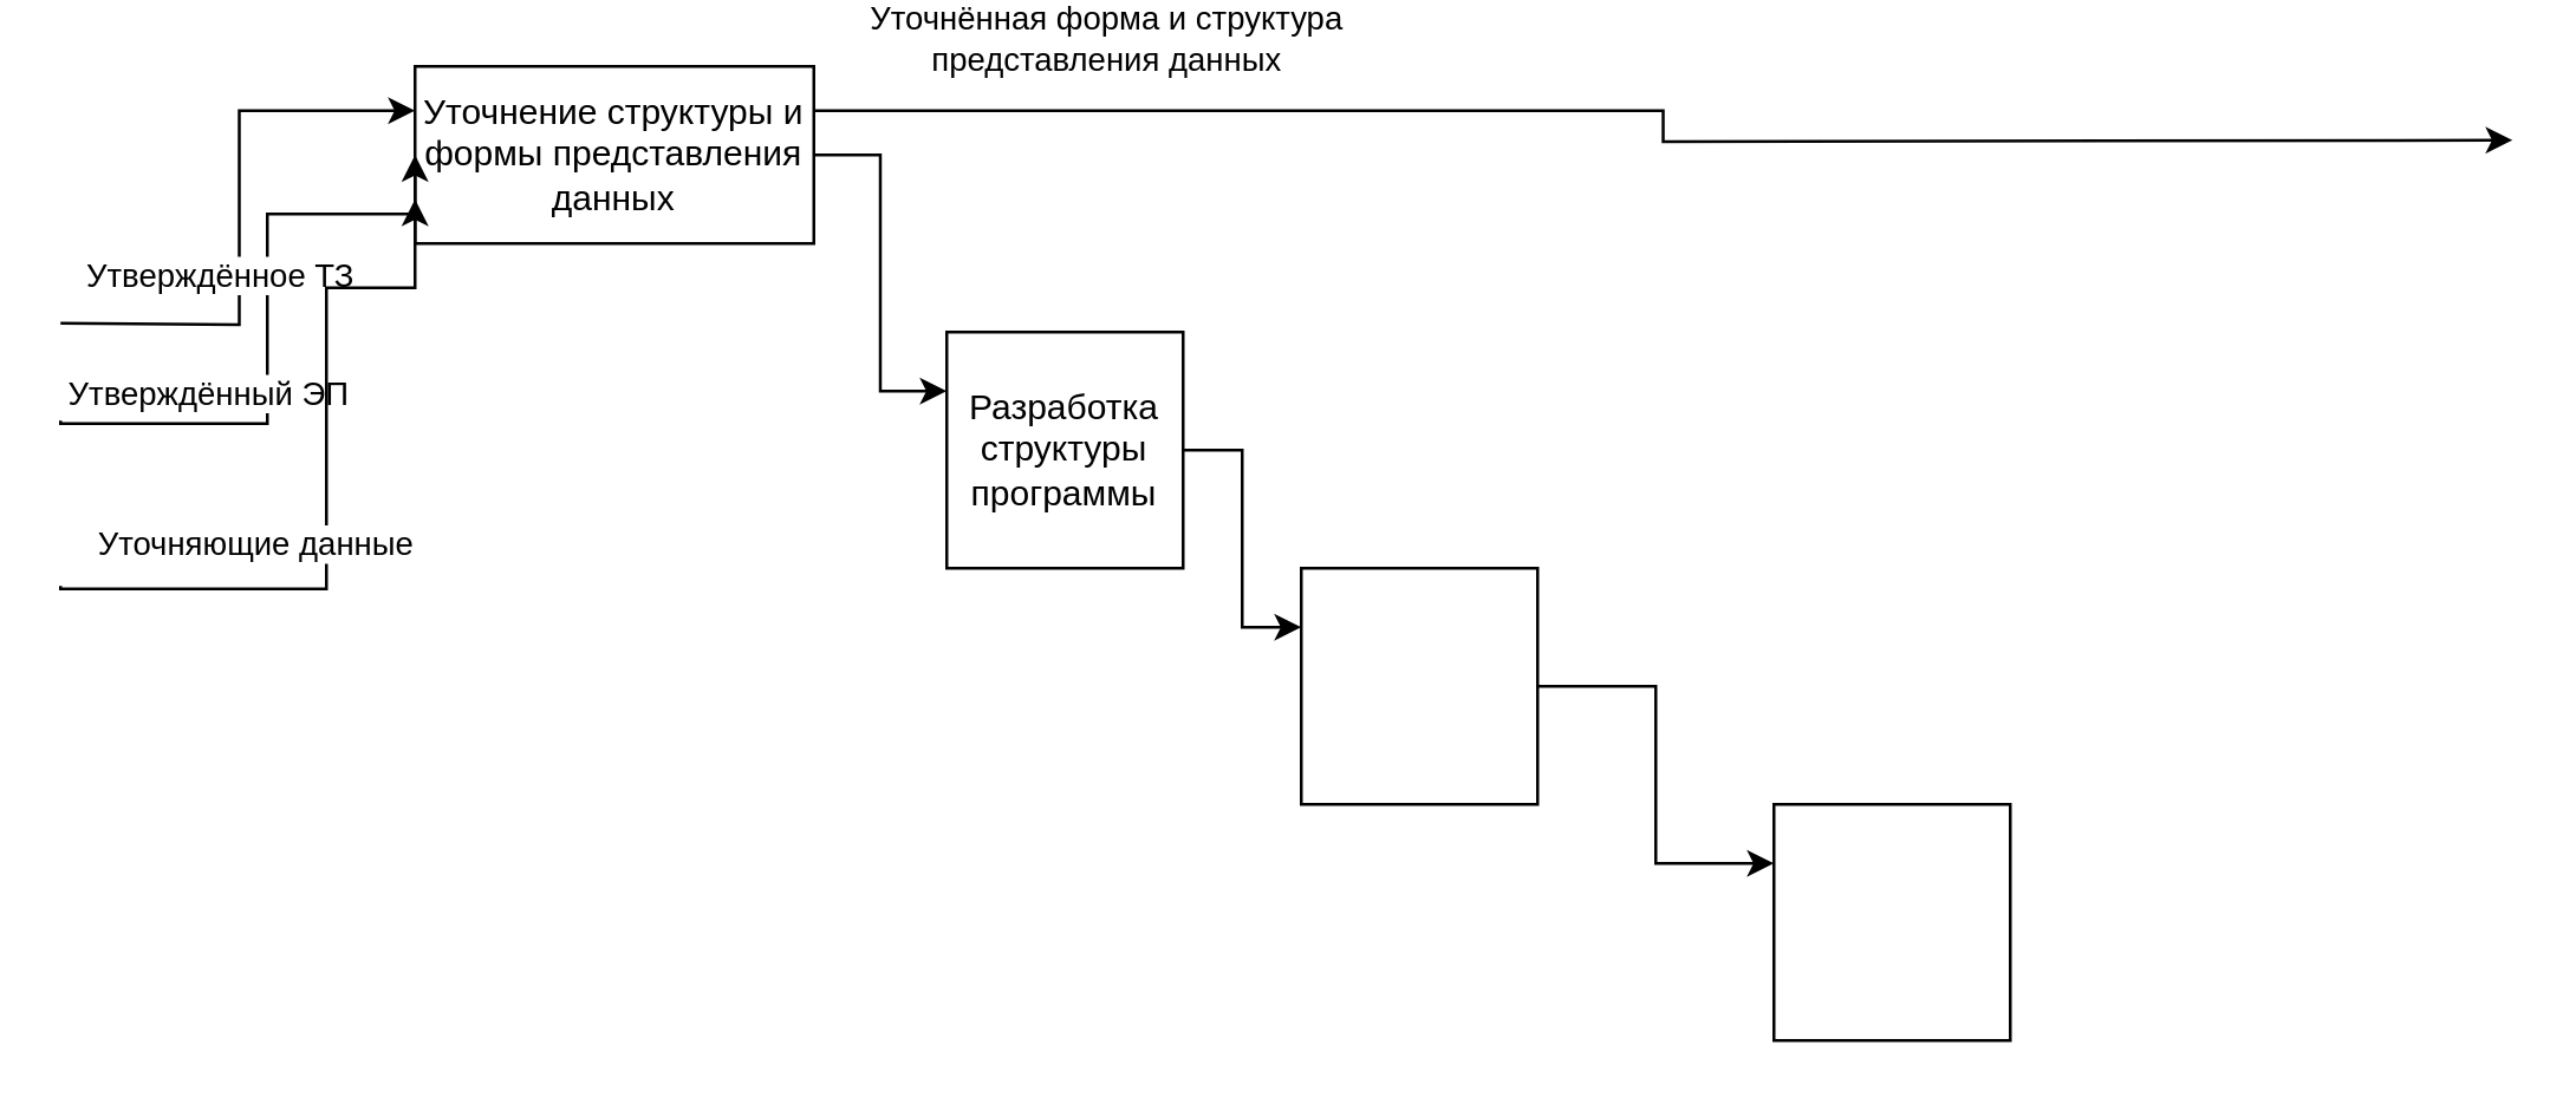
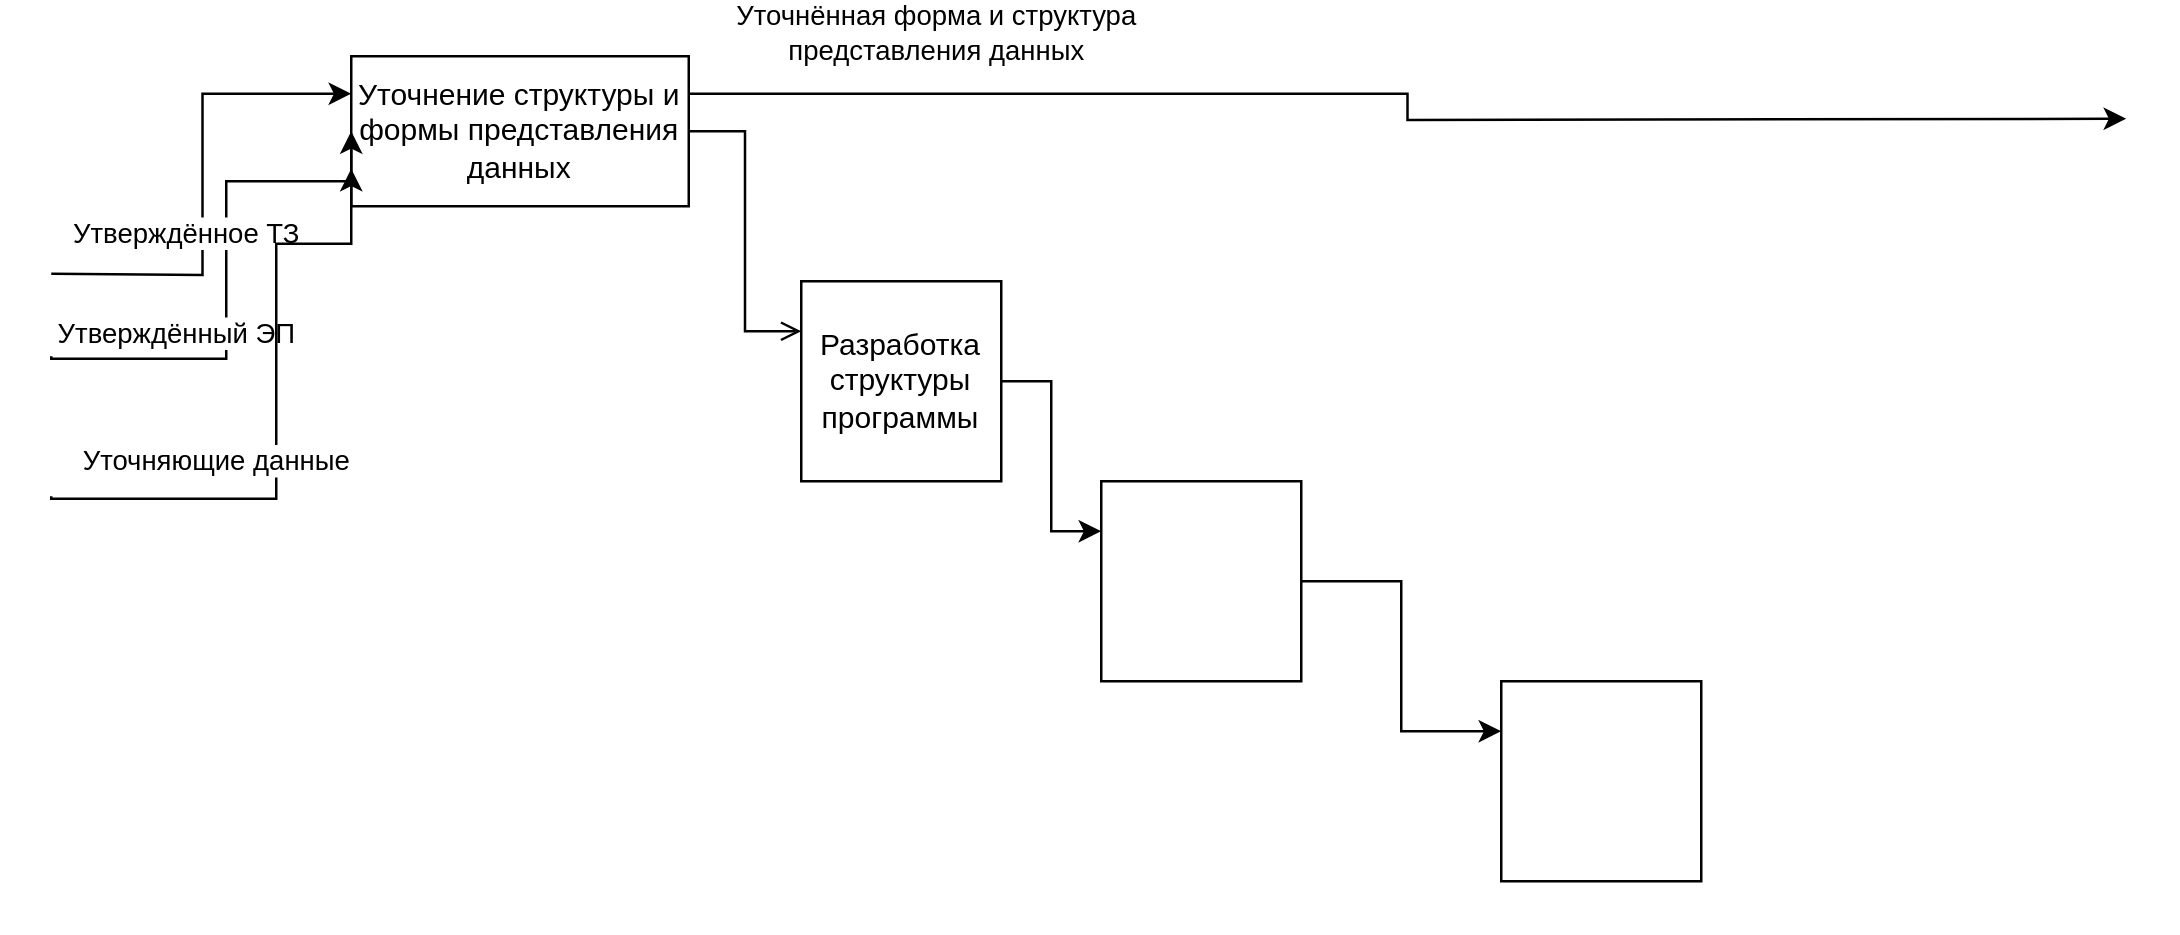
  <mxCell id="0" />
  <mxCell id="1" parent="0" />
  <mxCell id="2" style="edgeStyle=orthogonalEdgeStyle;rounded=0;orthogonalLoop=1;jettySize=auto;html=1;exitX=1;exitY=0.25;exitDx=0;exitDy=0;" edge="1" parent="1" source="5"><mxGeometry relative="1" as="geometry"><mxPoint x="850" y="45" as="targetPoint" /></mxGeometry></mxCell>
  <mxCell id="3" value="Уточнённая форма и структура&lt;div&gt;представления данных&lt;/div&gt;" style="edgeLabel;html=1;align=center;verticalAlign=middle;resizable=0;points=[];" vertex="1" connectable="0" parent="2"><mxGeometry x="-0.779" y="3" relative="1" as="geometry"><mxPoint x="33" y="-22" as="offset" /></mxGeometry></mxCell>
- <mxCell id="4" style="edgeStyle=orthogonalEdgeStyle;rounded=0;orthogonalLoop=1;jettySize=auto;html=1;exitX=1;exitY=0.5;exitDx=0;exitDy=0;entryX=0;entryY=0.25;entryDx=0;entryDy=0;" edge="1" parent="1" source="5" target="7"><mxGeometry relative="1" as="geometry" /></mxCell>
+ <mxCell id="4" style="edgeStyle=orthogonalEdgeStyle;rounded=0;orthogonalLoop=1;jettySize=auto;html=1;exitX=1;exitY=0.5;exitDx=0;exitDy=0;entryX=0;entryY=0.25;entryDx=0;entryDy=0;endArrow=open;" edge="1" parent="1" source="5" target="7"><mxGeometry relative="1" as="geometry" /></mxCell>
  <mxCell id="5" value="Уточнение структуры и формы представления данных" style="whiteSpace=wrap;html=1;aspect=fixed;" vertex="1" parent="1"><mxGeometry x="140" y="20" width="135" height="60" as="geometry" /></mxCell>
  <mxCell id="6" style="edgeStyle=orthogonalEdgeStyle;rounded=0;orthogonalLoop=1;jettySize=auto;html=1;exitX=1;exitY=0.5;exitDx=0;exitDy=0;entryX=0;entryY=0.25;entryDx=0;entryDy=0;" edge="1" parent="1" source="7" target="9"><mxGeometry relative="1" as="geometry" /></mxCell>
  <mxCell id="7" value="Разработка структуры программы" style="whiteSpace=wrap;html=1;aspect=fixed;" vertex="1" parent="1"><mxGeometry x="320" y="110" width="80" height="80" as="geometry" /></mxCell>
  <mxCell id="8" style="edgeStyle=orthogonalEdgeStyle;rounded=0;orthogonalLoop=1;jettySize=auto;html=1;exitX=1;exitY=0.5;exitDx=0;exitDy=0;entryX=0;entryY=0.25;entryDx=0;entryDy=0;" edge="1" parent="1" source="9" target="10"><mxGeometry relative="1" as="geometry" /></mxCell>
  <mxCell id="9" value="" style="whiteSpace=wrap;html=1;aspect=fixed;" vertex="1" parent="1"><mxGeometry x="440" y="190" width="80" height="80" as="geometry" /></mxCell>
  <mxCell id="10" value="" style="whiteSpace=wrap;html=1;aspect=fixed;" vertex="1" parent="1"><mxGeometry x="600" y="270" width="80" height="80" as="geometry" /></mxCell>
  <mxCell id="11" value="" style="endArrow=classic;html=1;rounded=0;entryX=0;entryY=0.5;entryDx=0;entryDy=0;edgeStyle=orthogonalEdgeStyle;" edge="1" parent="1" target="5"><mxGeometry width="50" height="50" relative="1" as="geometry"><mxPoint y="140" as="sourcePoint" x="20" /><mxPoint x="381" y="143" as="targetPoint" /><Array as="points"><mxPoint y="141" x="20" /><mxPoint x="90" y="141" /><mxPoint x="90" y="70" /></Array></mxGeometry></mxCell>
  <mxCell id="12" value="Утверждённый ЭП" style="edgeLabel;html=1;align=center;verticalAlign=middle;resizable=0;points=[];" vertex="1" connectable="0" parent="11"><mxGeometry x="-0.467" y="1" relative="1" as="geometry"><mxPoint x="-6" y="-10" as="offset" /></mxGeometry></mxCell>
  <mxCell id="13" value="" style="endArrow=classic;html=1;rounded=0;entryX=0;entryY=0.25;entryDx=0;entryDy=0;edgeStyle=orthogonalEdgeStyle;" edge="1" parent="1" target="5"><mxGeometry width="50" height="50" relative="1" as="geometry"><mxPoint y="107" as="sourcePoint" x="20" /><mxPoint x="382" y="107" as="targetPoint" /></mxGeometry></mxCell>
  <mxCell id="14" value="Утверждённое ТЗ" style="edgeLabel;html=1;align=center;verticalAlign=middle;resizable=0;points=[];" vertex="1" connectable="0" parent="13"><mxGeometry x="-0.557" y="3" relative="1" as="geometry"><mxPoint x="10" y="-14" as="offset" /></mxGeometry></mxCell>
  <mxCell id="15" value="" style="endArrow=classic;html=1;rounded=0;entryX=0;entryY=0.75;entryDx=0;entryDy=0;edgeStyle=orthogonalEdgeStyle;" edge="1" parent="1" target="5"><mxGeometry width="50" height="50" relative="1" as="geometry"><mxPoint y="196" as="sourcePoint" x="20" /><mxPoint x="381" y="196" as="targetPoint" /><Array as="points"><mxPoint y="197" x="20" /><mxPoint x="110" y="197" /><mxPoint x="110" y="95" /></Array></mxGeometry></mxCell>
  <mxCell id="16" value="Уточняющие данные" style="edgeLabel;html=1;align=center;verticalAlign=middle;resizable=0;points=[];" vertex="1" connectable="0" parent="15"><mxGeometry x="-0.478" relative="1" as="geometry"><mxPoint y="-16" as="offset" /></mxGeometry></mxCell>
